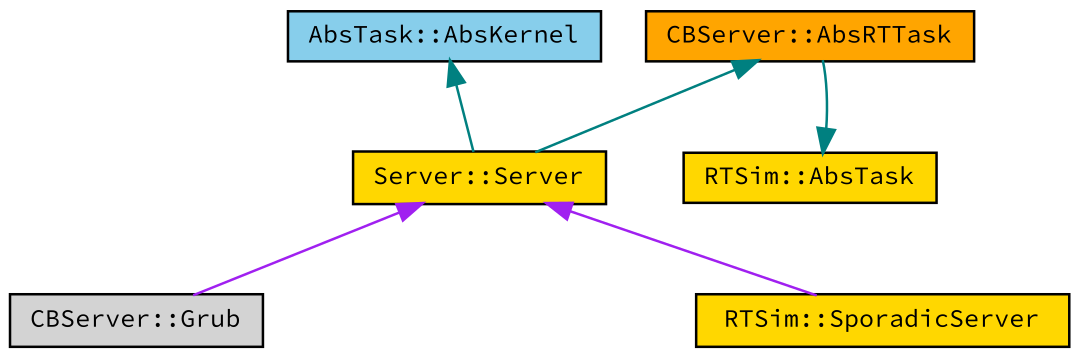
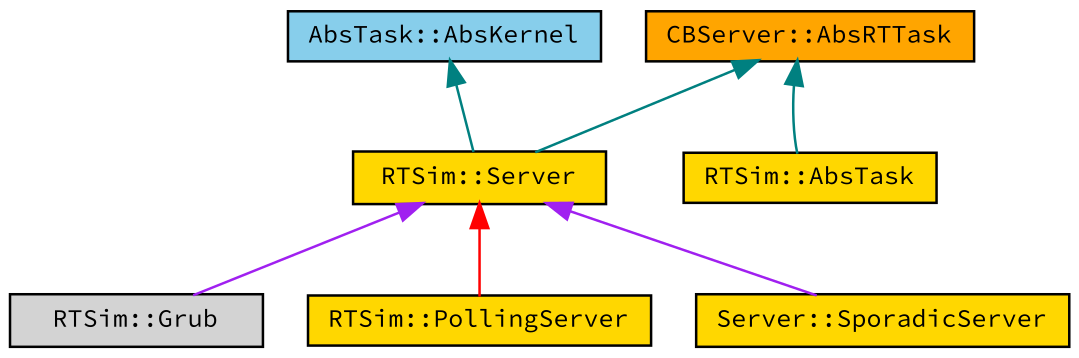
  digraph {
    fontname="Source Code Pro"
    node [color=black fillcolor=gold fontname="Source Code Pro" fontsize=10 shape=record style=filled]
    edge [color=teal dir=back fontname="Source Code Pro" fontsize=10 labelfontname=Helvetica labelfontsize=10 style=solid]
-   n1 [fontcolor=black height=0.2 label="Server::Server" width=0.4]
-   n2 [fillcolor=lightgrey height=0.2 label="CBServer::Grub" width=0.4]
-   n4 [height=0.2 label="RTSim::SporadicServer" width=0.4]
+   n1 [fontcolor=black height=0.2 label="RTSim::Server" width=0.4]
+   n2 [fillcolor=lightgrey height=0.2 label="RTSim::Grub" width=0.4]
+   n3 [height=0.2 label="RTSim::PollingServer" width=0.4]
+   n4 [height=0.2 label="Server::SporadicServer" width=0.4]
    n5 [fillcolor=orange height=0.2 label="CBServer::AbsRTTask" width=0.4]
    n6 [height=0.2 label="RTSim::AbsTask" width=0.4]
    n7 [fillcolor=skyblue height=0.2 label="AbsTask::AbsKernel" width=0.4]
    n1 -> n2 [color=purple]
+   n1 -> n3 [color=red]
    n1 -> n4 [color=purple]
    n5 -> n1
-   n6 -> n5
+   n5 -> n6
    n7 -> n1
  }
